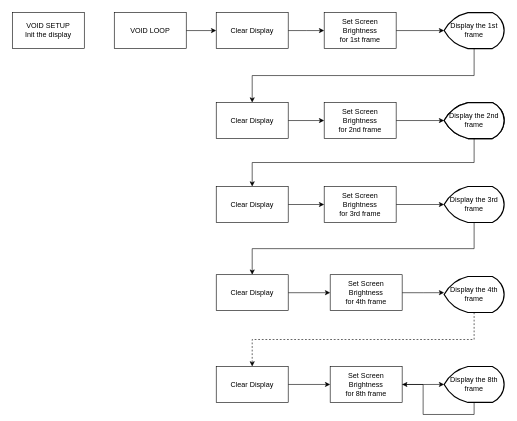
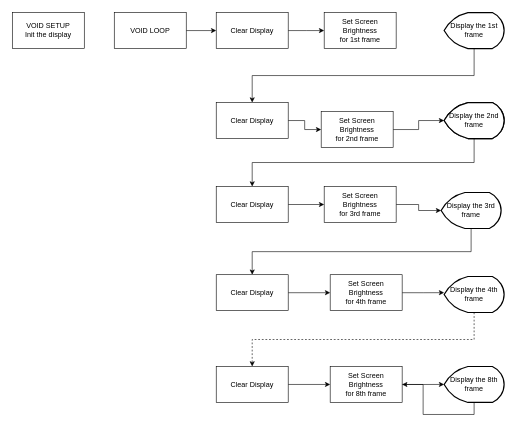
  <mxCell id="0" />
  <mxCell id="1" parent="0" />
  <mxCell id="2" style="edgeStyle=orthogonalEdgeStyle;rounded=0;orthogonalLoop=1;jettySize=auto;html=1;exitX=1;exitY=0.5;exitDx=0;exitDy=0;entryX=0;entryY=0.5;entryDx=0;entryDy=0;" parent="1" source="3" target="5" edge="1"><mxGeometry relative="1" as="geometry" /></mxCell>
  <mxCell id="3" value="VOID LOOP" style="rounded=0;whiteSpace=wrap;html=1;" parent="1" vertex="1"><mxGeometry x="190" y="20" width="120" height="60" as="geometry" /></mxCell>
  <mxCell id="4" value="" style="edgeStyle=orthogonalEdgeStyle;rounded=0;orthogonalLoop=1;jettySize=auto;html=1;" parent="1" source="5" target="7" edge="1"><mxGeometry relative="1" as="geometry"><Array as="points"><mxPoint x="510" y="50" /><mxPoint x="510" y="50" /></Array></mxGeometry></mxCell>
  <mxCell id="5" value="Clear Display" style="rounded=0;whiteSpace=wrap;html=1;" parent="1" vertex="1"><mxGeometry x="360" y="20" width="120" height="60" as="geometry" /></mxCell>
- <mxCell id="6" style="edgeStyle=orthogonalEdgeStyle;rounded=0;orthogonalLoop=1;jettySize=auto;html=1;exitX=1;exitY=0.5;exitDx=0;exitDy=0;entryX=0;entryY=0.5;entryDx=0;entryDy=0;entryPerimeter=0;" parent="1" source="7" target="9" edge="1"><mxGeometry relative="1" as="geometry" /></mxCell>
  <mxCell id="7" value="Set Screen Brightness&lt;br&gt;for 1st frame&lt;br&gt;" style="rounded=0;whiteSpace=wrap;html=1;" parent="1" vertex="1"><mxGeometry x="540" y="20" width="120" height="60" as="geometry" /></mxCell>
  <mxCell id="8" style="edgeStyle=orthogonalEdgeStyle;rounded=0;orthogonalLoop=1;jettySize=auto;html=1;exitX=0.5;exitY=1;exitDx=0;exitDy=0;exitPerimeter=0;entryX=0.5;entryY=0;entryDx=0;entryDy=0;" parent="1" source="9" target="11" edge="1"><mxGeometry relative="1" as="geometry" /></mxCell>
  <mxCell id="9" value="Display the 1st frame" style="strokeWidth=2;html=1;shape=mxgraph.flowchart.display;whiteSpace=wrap;" parent="1" vertex="1"><mxGeometry x="740" y="20" width="100" height="60" as="geometry" /></mxCell>
  <mxCell id="10" style="edgeStyle=orthogonalEdgeStyle;rounded=0;orthogonalLoop=1;jettySize=auto;html=1;exitX=1;exitY=0.5;exitDx=0;exitDy=0;entryX=0;entryY=0.5;entryDx=0;entryDy=0;" parent="1" source="11" target="13" edge="1"><mxGeometry relative="1" as="geometry" /></mxCell>
  <mxCell id="11" value="Clear Display" style="rounded=0;whiteSpace=wrap;html=1;" parent="1" vertex="1"><mxGeometry x="360" y="170" width="120" height="60" as="geometry" /></mxCell>
  <mxCell id="12" style="edgeStyle=orthogonalEdgeStyle;rounded=0;orthogonalLoop=1;jettySize=auto;html=1;exitX=1;exitY=0.5;exitDx=0;exitDy=0;entryX=0;entryY=0.5;entryDx=0;entryDy=0;entryPerimeter=0;" parent="1" source="13" target="15" edge="1"><mxGeometry relative="1" as="geometry" /></mxCell>
- <mxCell id="13" value="Set Screen Brightness&lt;br&gt;for 2nd frame&lt;br&gt;" style="rounded=0;whiteSpace=wrap;html=1;" parent="1" vertex="1"><mxGeometry x="540" y="170" width="120" height="60" as="geometry" /></mxCell>
+ <mxCell id="13" value="Set Screen Brightness&lt;br&gt;for 2nd frame&lt;br&gt;" style="rounded=0;whiteSpace=wrap;html=1;" parent="1" vertex="1"><mxGeometry x="535" y="185" width="120" height="60" as="geometry" /></mxCell>
  <mxCell id="14" style="edgeStyle=orthogonalEdgeStyle;rounded=0;orthogonalLoop=1;jettySize=auto;html=1;exitX=0.5;exitY=1;exitDx=0;exitDy=0;exitPerimeter=0;entryX=0.5;entryY=0;entryDx=0;entryDy=0;" parent="1" source="15" target="17" edge="1"><mxGeometry relative="1" as="geometry" /></mxCell>
  <mxCell id="15" value="Display the 2nd frame" style="strokeWidth=2;html=1;shape=mxgraph.flowchart.display;whiteSpace=wrap;" parent="1" vertex="1"><mxGeometry x="740" y="170" width="100" height="60" as="geometry" /></mxCell>
  <mxCell id="16" style="edgeStyle=orthogonalEdgeStyle;rounded=0;orthogonalLoop=1;jettySize=auto;html=1;exitX=1;exitY=0.5;exitDx=0;exitDy=0;entryX=0;entryY=0.5;entryDx=0;entryDy=0;" parent="1" source="17" target="19" edge="1"><mxGeometry relative="1" as="geometry" /></mxCell>
  <mxCell id="17" value="Clear Display" style="rounded=0;whiteSpace=wrap;html=1;" parent="1" vertex="1"><mxGeometry x="360" y="310" width="120" height="60" as="geometry" /></mxCell>
  <mxCell id="18" style="edgeStyle=orthogonalEdgeStyle;rounded=0;orthogonalLoop=1;jettySize=auto;html=1;exitX=1;exitY=0.5;exitDx=0;exitDy=0;entryX=0;entryY=0.5;entryDx=0;entryDy=0;entryPerimeter=0;" parent="1" source="19" target="22" edge="1"><mxGeometry relative="1" as="geometry" /></mxCell>
  <mxCell id="19" value="Set Screen Brightness&lt;br&gt;for 3rd frame&lt;br&gt;" style="rounded=0;whiteSpace=wrap;html=1;" parent="1" vertex="1"><mxGeometry x="540" y="310" width="120" height="60" as="geometry" /></mxCell>
  <mxCell id="20" value="Display the 2nd frame" style="strokeWidth=2;html=1;shape=mxgraph.flowchart.display;whiteSpace=wrap;" parent="1" vertex="1"><mxGeometry x="740" y="170" width="100" height="60" as="geometry" /></mxCell>
  <mxCell id="21" style="edgeStyle=orthogonalEdgeStyle;rounded=0;orthogonalLoop=1;jettySize=auto;html=1;exitX=0.5;exitY=1;exitDx=0;exitDy=0;exitPerimeter=0;entryX=0.5;entryY=0;entryDx=0;entryDy=0;" parent="1" source="22" target="25" edge="1"><mxGeometry relative="1" as="geometry" /></mxCell>
- <mxCell id="22" value="Display the 3rd frame" style="strokeWidth=2;html=1;shape=mxgraph.flowchart.display;whiteSpace=wrap;" parent="1" vertex="1"><mxGeometry x="740" y="310" width="100" height="60" as="geometry" /></mxCell>
+ <mxCell id="22" value="Display the 3rd frame" style="strokeWidth=2;html=1;shape=mxgraph.flowchart.display;whiteSpace=wrap;" parent="1" vertex="1"><mxGeometry x="735" y="320" width="100" height="60" as="geometry" /></mxCell>
  <mxCell id="23" value="VOID SETUP&lt;br&gt;Init the display&lt;br&gt;" style="rounded=0;whiteSpace=wrap;html=1;" parent="1" vertex="1"><mxGeometry x="20" y="20" width="120" height="60" as="geometry" /></mxCell>
  <mxCell id="24" style="edgeStyle=orthogonalEdgeStyle;rounded=0;orthogonalLoop=1;jettySize=auto;html=1;exitX=1;exitY=0.5;exitDx=0;exitDy=0;entryX=0;entryY=0.5;entryDx=0;entryDy=0;" parent="1" source="25" target="27" edge="1"><mxGeometry relative="1" as="geometry" /></mxCell>
  <mxCell id="25" value="Clear Display" style="rounded=0;whiteSpace=wrap;html=1;" parent="1" vertex="1"><mxGeometry x="360" y="457.059" width="120" height="60" as="geometry" /></mxCell>
  <mxCell id="26" style="edgeStyle=orthogonalEdgeStyle;rounded=0;orthogonalLoop=1;jettySize=auto;html=1;exitX=1;exitY=0.5;exitDx=0;exitDy=0;" parent="1" source="27" edge="1"><mxGeometry relative="1" as="geometry"><mxPoint x="740" y="487" as="targetPoint" /></mxGeometry></mxCell>
  <mxCell id="27" value="Set Screen Brightness&lt;br&gt;for 4th frame&lt;br&gt;" style="rounded=0;whiteSpace=wrap;html=1;" parent="1" vertex="1"><mxGeometry x="550" y="457.059" width="120" height="60" as="geometry" /></mxCell>
  <mxCell id="28" style="edgeStyle=orthogonalEdgeStyle;rounded=0;orthogonalLoop=1;jettySize=auto;html=1;exitX=0.5;exitY=1;exitDx=0;exitDy=0;exitPerimeter=0;entryX=0.5;entryY=0;entryDx=0;entryDy=0;dashed=1;" parent="1" source="29" target="31" edge="1"><mxGeometry relative="1" as="geometry" /></mxCell>
  <mxCell id="29" value="Display the 4th frame" style="strokeWidth=2;html=1;shape=mxgraph.flowchart.display;whiteSpace=wrap;" parent="1" vertex="1"><mxGeometry x="740" y="460.059" width="100" height="60" as="geometry" /></mxCell>
  <mxCell id="30" style="edgeStyle=orthogonalEdgeStyle;rounded=0;orthogonalLoop=1;jettySize=auto;html=1;exitX=1;exitY=0.5;exitDx=0;exitDy=0;entryX=0;entryY=0.5;entryDx=0;entryDy=0;" parent="1" source="31" target="33" edge="1"><mxGeometry relative="1" as="geometry" /></mxCell>
  <mxCell id="31" value="Clear Display" style="rounded=0;whiteSpace=wrap;html=1;" parent="1" vertex="1"><mxGeometry x="360" y="610.059" width="120" height="60" as="geometry" /></mxCell>
  <mxCell id="32" style="edgeStyle=orthogonalEdgeStyle;rounded=0;orthogonalLoop=1;jettySize=auto;html=1;exitX=1;exitY=0.5;exitDx=0;exitDy=0;" parent="1" source="33" edge="1"><mxGeometry relative="1" as="geometry"><mxPoint x="740" y="640" as="targetPoint" /></mxGeometry></mxCell>
  <mxCell id="33" value="Set Screen Brightness&lt;br&gt;for 8th frame&lt;br&gt;" style="rounded=0;whiteSpace=wrap;html=1;" parent="1" vertex="1"><mxGeometry x="550" y="610.059" width="120" height="60" as="geometry" /></mxCell>
  <mxCell id="34" style="edgeStyle=orthogonalEdgeStyle;rounded=0;orthogonalLoop=1;jettySize=auto;html=1;exitX=0.5;exitY=1;exitDx=0;exitDy=0;exitPerimeter=0;" parent="1" source="35" target="33" edge="1"><mxGeometry relative="1" as="geometry" /></mxCell>
  <mxCell id="35" value="Display the 8th frame" style="strokeWidth=2;html=1;shape=mxgraph.flowchart.display;whiteSpace=wrap;" parent="1" vertex="1"><mxGeometry x="740" y="610.059" width="100" height="60" as="geometry" /></mxCell>
